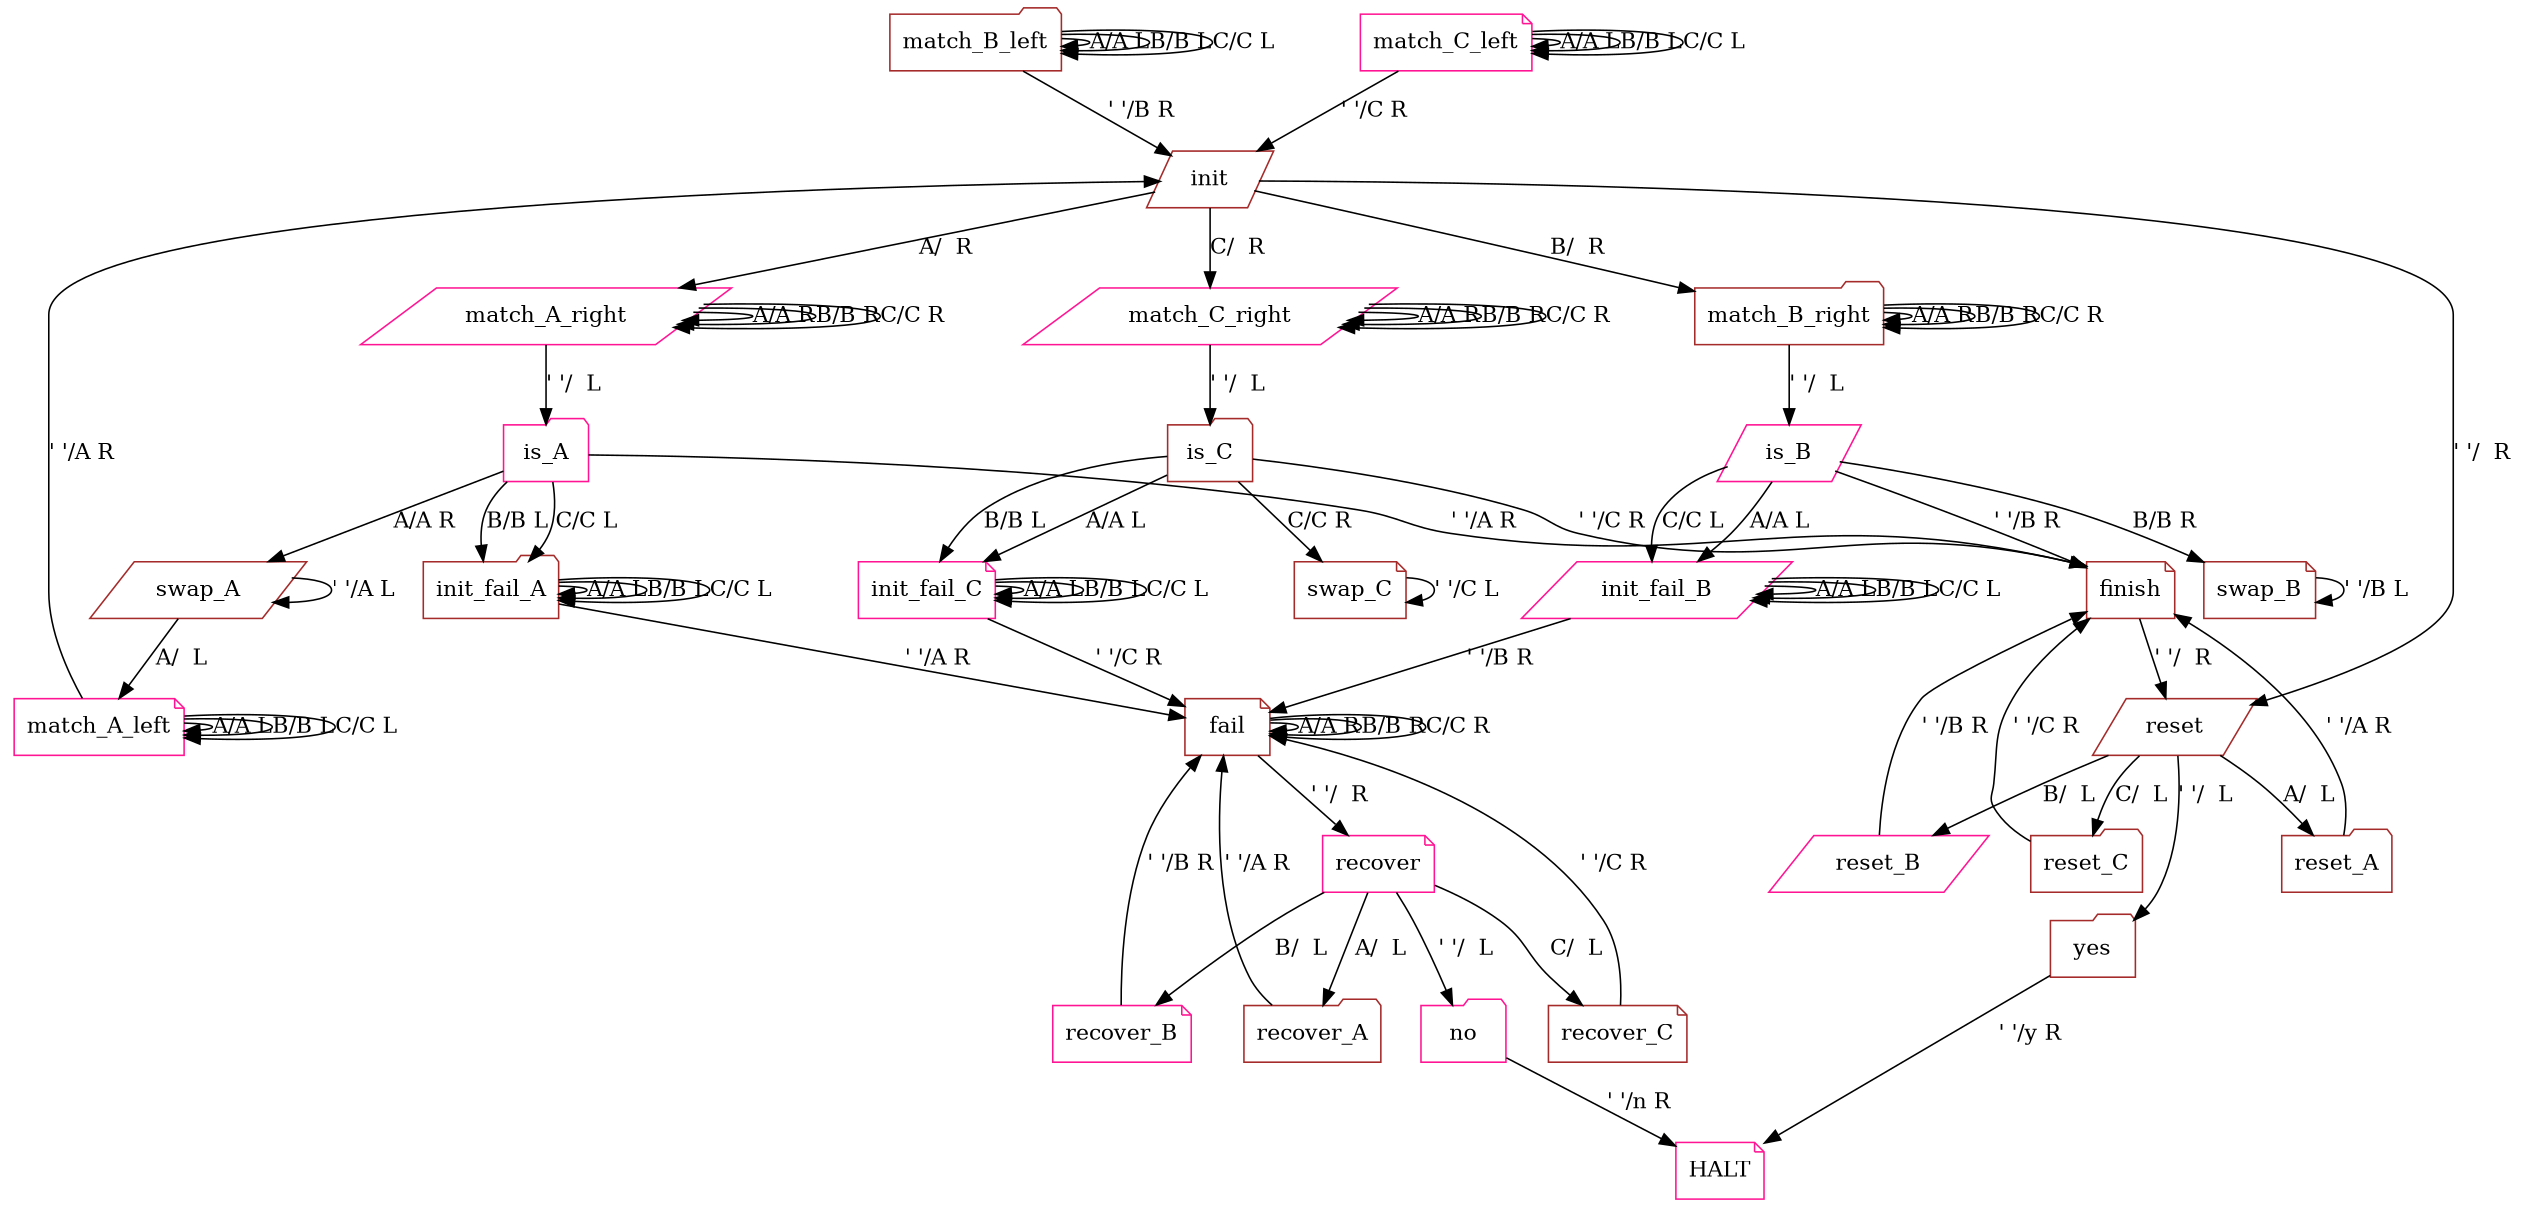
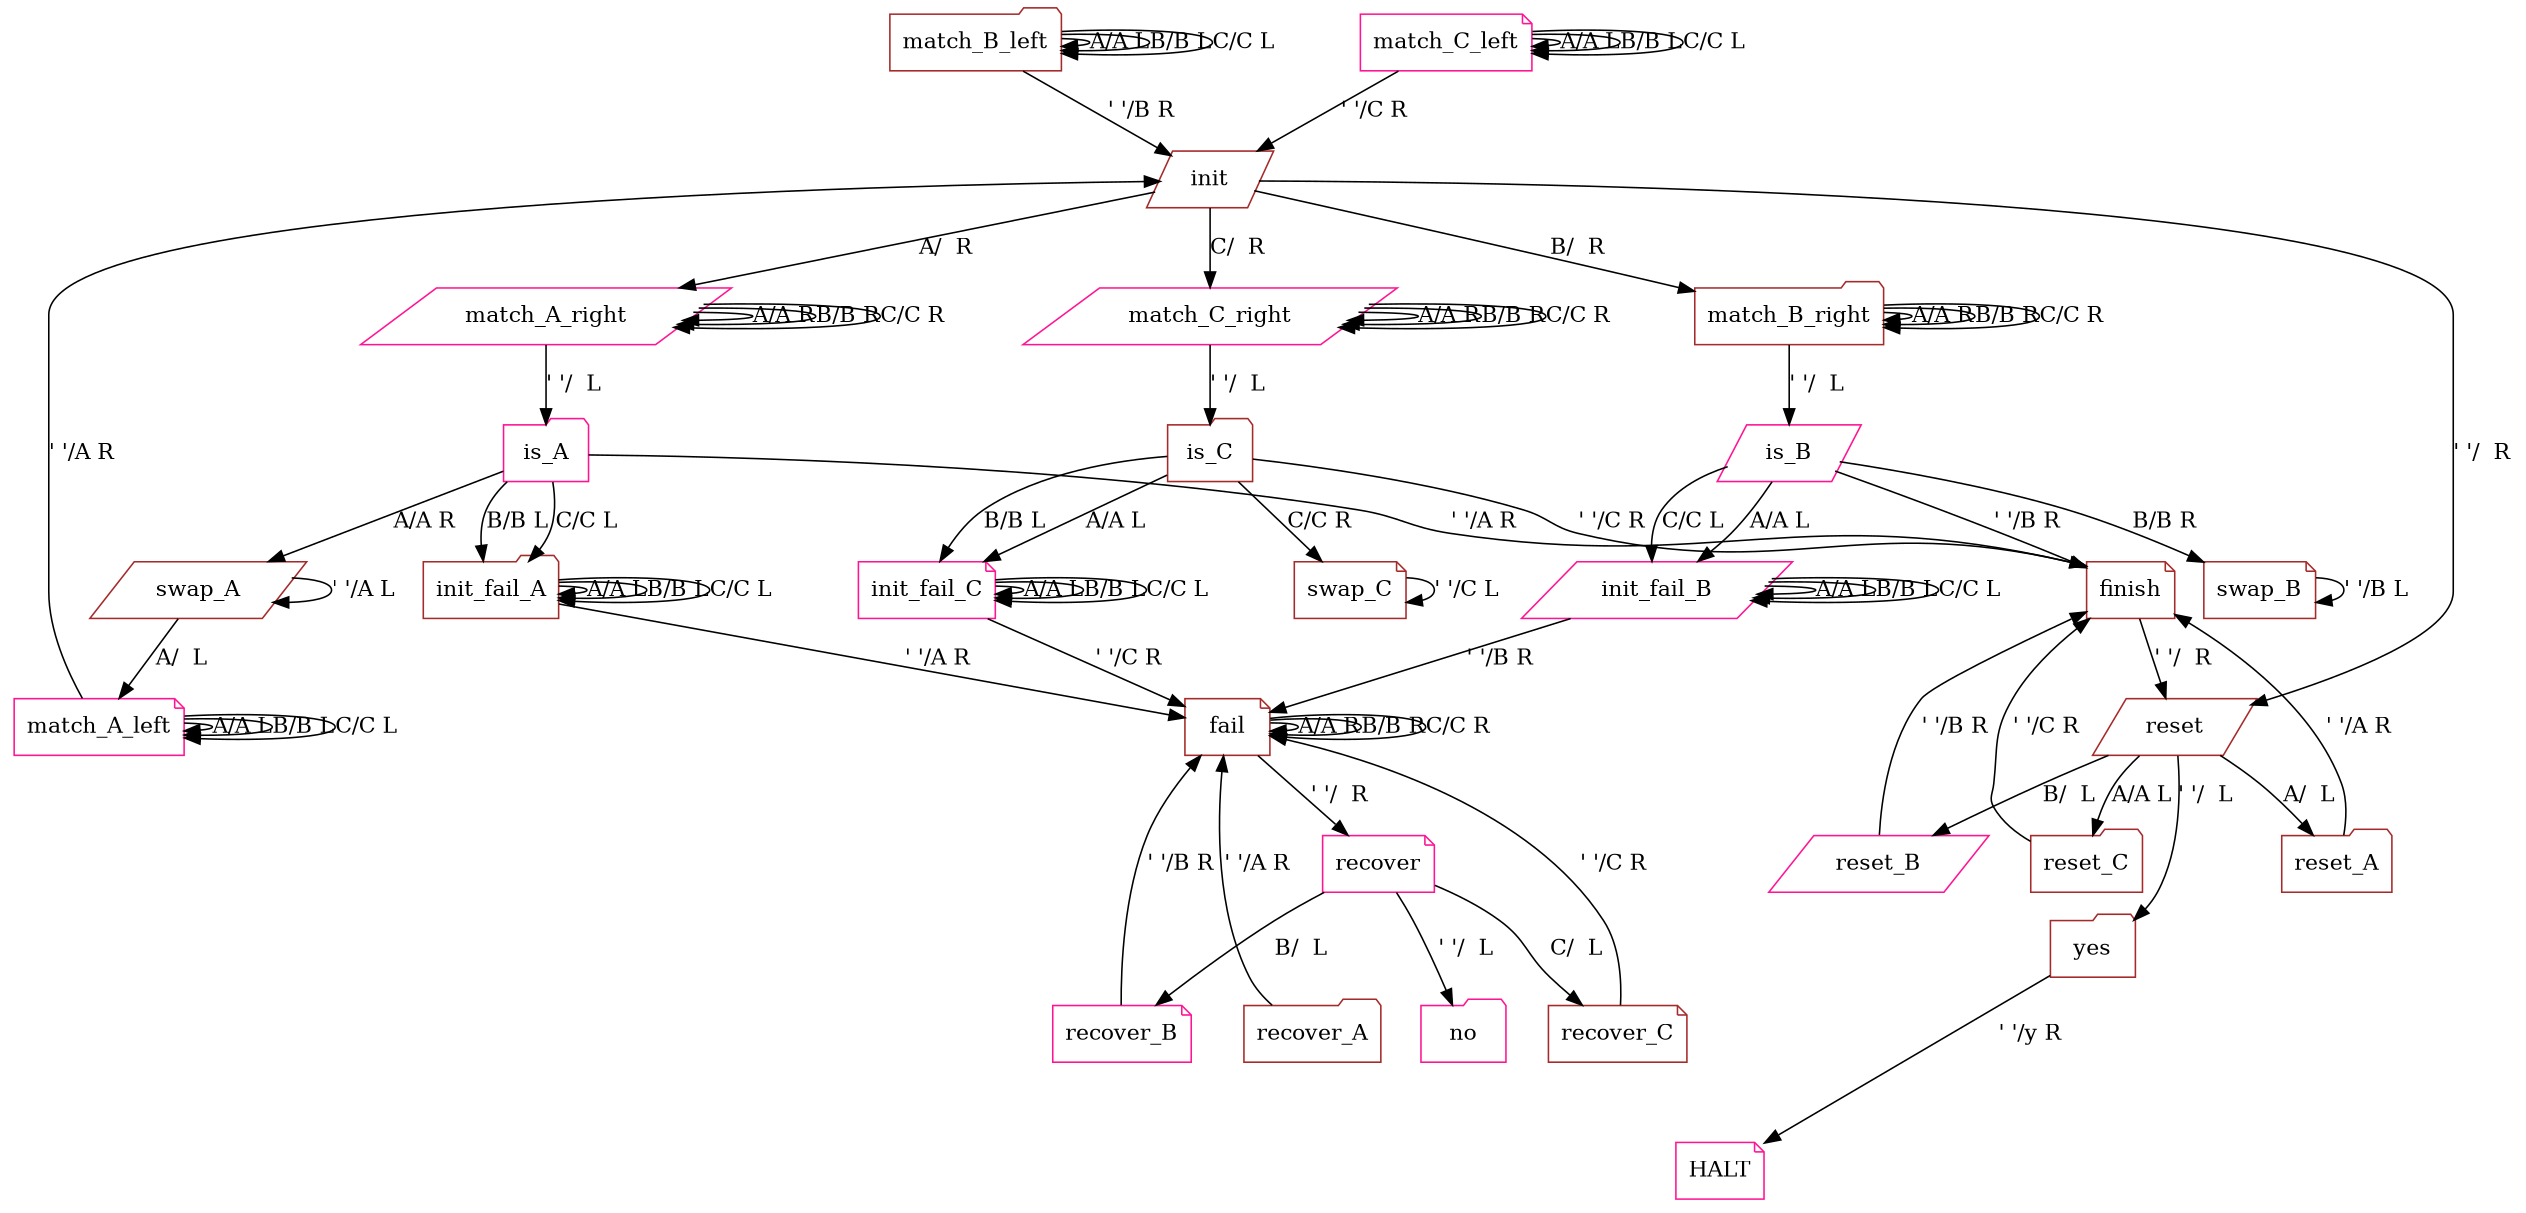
  digraph {
    node [color=brown shape=note]
    init [shape=parallelogram]
    match_A_right [color=deeppink shape=parallelogram]
    match_B_right [shape=folder]
    match_C_right [color=deeppink shape=parallelogram]
    reset [shape=parallelogram]
    is_A [color=deeppink shape=folder]
    is_B [color=deeppink shape=parallelogram]
    is_C [shape=folder]
    reset_A [shape=folder]
    reset_B [color=deeppink shape=parallelogram]
    reset_C [shape=folder]
    yes [shape=folder]
    HALT [color=deeppink]
    swap_A [shape=parallelogram]
    finish
    init_fail_A [shape=folder]
    swap_B
    init_fail_B [color=deeppink shape=parallelogram]
    swap_C
    init_fail_C [color=deeppink]
    match_A_left [color=deeppink]
    fail
    recover [color=deeppink]
    match_B_left [shape=folder]
    match_C_left [color=deeppink]
    recover_A [shape=folder]
    recover_B [color=deeppink]
    recover_C
    no [color=deeppink shape=folder]
    init -> match_A_right [label="A/  R"]
    init -> match_B_right [label="B/  R"]
    init -> match_C_right [label="C/  R"]
    init -> reset [label="' '/  R"]
    match_A_right -> match_A_right [label="A/A R"]
    match_A_right -> match_A_right [label="B/B R"]
    match_A_right -> match_A_right [label="C/C R"]
    match_A_right -> is_A [label="' '/  L"]
    match_B_right -> match_B_right [label="A/A R"]
    match_B_right -> match_B_right [label="B/B R"]
    match_B_right -> match_B_right [label="C/C R"]
    match_B_right -> is_B [label="' '/  L"]
    match_C_right -> match_C_right [label="A/A R"]
    match_C_right -> match_C_right [label="B/B R"]
    match_C_right -> match_C_right [label="C/C R"]
    match_C_right -> is_C [label="' '/  L"]
    reset -> reset_A [label="A/  L"]
    reset -> reset_B [label="B/  L"]
-   reset -> reset_C [label="C/  L"]
+   reset -> reset_C [label="A/A L"]
    reset -> yes [label="' '/  L"]
    is_A -> swap_A [label="A/A R"]
    is_A -> finish [label="' '/A R"]
    is_A -> init_fail_A [label="B/B L"]
    is_A -> init_fail_A [label="C/C L"]
    is_B -> finish [label="' '/B R"]
    is_B -> swap_B [label="B/B R"]
    is_B -> init_fail_B [label="A/A L"]
    is_B -> init_fail_B [label="C/C L"]
    is_C -> finish [label="' '/C R"]
    is_C -> swap_C [label="C/C R"]
    is_C -> init_fail_C [label="A/A L"]
    is_C -> init_fail_C [label="B/B L"]
    reset_A -> finish [label="' '/A R"]
    reset_B -> finish [label="' '/B R"]
    reset_C -> finish [label="' '/C R"]
    yes -> HALT [label="' '/y R"]
    swap_A -> swap_A [label="' '/A L"]
    swap_A -> match_A_left [label="A/  L"]
    finish -> reset [label="' '/  R"]
    init_fail_A -> init_fail_A [label="A/A L"]
    init_fail_A -> init_fail_A [label="B/B L"]
    init_fail_A -> init_fail_A [label="C/C L"]
    init_fail_A -> fail [label="' '/A R"]
    swap_B -> swap_B [label="' '/B L"]
    init_fail_B -> init_fail_B [label="A/A L"]
    init_fail_B -> init_fail_B [label="B/B L"]
    init_fail_B -> init_fail_B [label="C/C L"]
    init_fail_B -> fail [label="' '/B R"]
    swap_C -> swap_C [label="' '/C L"]
    init_fail_C -> init_fail_C [label="A/A L"]
    init_fail_C -> init_fail_C [label="B/B L"]
    init_fail_C -> init_fail_C [label="C/C L"]
    init_fail_C -> fail [label="' '/C R"]
    match_A_left -> init [label="' '/A R"]
    match_A_left -> match_A_left [label="A/A L"]
    match_A_left -> match_A_left [label="B/B L"]
    match_A_left -> match_A_left [label="C/C L"]
    fail -> fail [label="A/A R"]
    fail -> fail [label="B/B R"]
    fail -> fail [label="C/C R"]
    fail -> recover [label="' '/  R"]
-   recover -> recover_A [label="A/  L"]
    recover -> recover_B [label="B/  L"]
    recover -> recover_C [label="C/  L"]
    recover -> no [label="' '/  L"]
    match_B_left -> init [label="' '/B R"]
    match_B_left -> match_B_left [label="A/A L"]
    match_B_left -> match_B_left [label="B/B L"]
    match_B_left -> match_B_left [label="C/C L"]
    match_C_left -> init [label="' '/C R"]
    match_C_left -> match_C_left [label="A/A L"]
    match_C_left -> match_C_left [label="B/B L"]
    match_C_left -> match_C_left [label="C/C L"]
    recover_A -> fail [label="' '/A R"]
    recover_B -> fail [label="' '/B R"]
    recover_C -> fail [label="' '/C R"]
-   no -> HALT [label="' '/n R"]
  }
